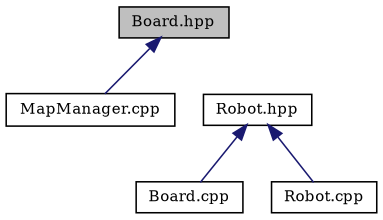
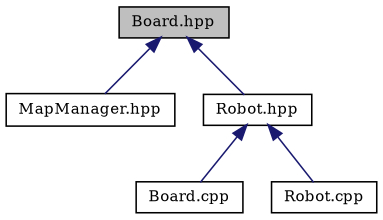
  digraph {
    fontname="DejaVu Serif"
    node [color=black fillcolor=white fontname="DejaVu Serif" fontsize=10 shape=record style=filled]
    edge [color=midnightblue dir=back fontname="DejaVu Serif" fontsize=10 labelfontname=Helvetica labelfontsize=10 style=solid]
    n1 [fillcolor=grey75 fontcolor=black height=0.2 label="Board.hpp" width=0.4]
-   n2 [height=0.2 label="MapManager.cpp" width=0.4]
+   n2 [height=0.2 label="MapManager.hpp" width=0.4]
    n3 [height=0.2 label="Robot.hpp" width=0.4]
    n4 [height=0.2 label="Board.cpp" width=0.4]
    n5 [height=0.2 label="Robot.cpp" width=0.4]
    n1 -> n2
+   n1 -> n3
    n3 -> n4
    n3 -> n5
  }
